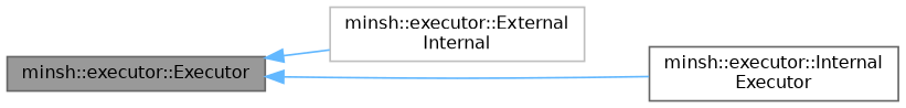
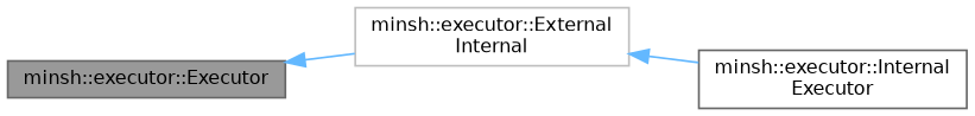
  digraph {
    rankdir=LR
    node [color=gray40 fillcolor=white fontname=Helvetica fontsize=10 shape=box style=filled]
    edge [color=steelblue1 dir=back fontname=Helvetica fontsize=10 labelfontname=Helvetica labelfontsize=10 style=solid]
    n1 [fillcolor=grey60 fontcolor=black height=0.2 label="minsh::executor::Executor" width=0.4]
    n2 [color=grey75 height=0.2 label="minsh::executor::External\lInternal" width=0.4]
    n3 [height=0.2 label="minsh::executor::Internal\lExecutor" width=0.4]
    n1 -> n2
-   n1 -> n3
+   n2 -> n3
  }
